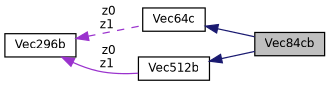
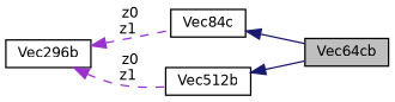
  digraph {
    rankdir=LR
    node [color=black fillcolor=white fontname=Helvetica fontsize=10 shape=record style=filled]
    edge [color=midnightblue dir=back fontname=Helvetica fontsize=10 labelfontname=Helvetica labelfontsize=10 style=solid]
-   n1 [fillcolor=grey75 fontcolor=black height=0.2 label=Vec84cb width=0.4]
-   n2 [height=0.2 label=Vec64c width=0.4]
+   n1 [fillcolor=grey75 fontcolor=black height=0.2 label=Vec64cb width=0.4]
+   n2 [height=0.2 label=Vec84c width=0.4]
    n3 [height=0.2 label=Vec512b width=0.4]
    n4 [height=0.2 label=Vec296b width=0.4]
    n2 -> n1
    n3 -> n1
    n4 -> n2 [color=darkorchid3 label=" z0\nz1" style=dashed]
-   n4 -> n3 [color=darkorchid3 label=" z0\nz1"]
+   n4 -> n3 [color=darkorchid3 label=" z0\nz1" style=dashed]
  }
